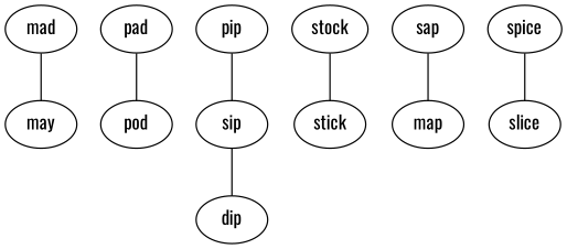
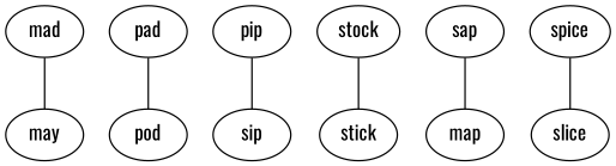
  strict graph {
    fontname=Oswald
    splines=true
    node [fontname=Oswald]
    edge [fontname=Oswald]
    mad
    may
    pad
    pod
    pip
    sip
-   dip
    stock
    stick
    sap
    map
    spice
    slice
    mad -- may
    pad -- pod
    pip -- sip
-   sip -- dip
    stock -- stick
    sap -- map
    spice -- slice
  }
